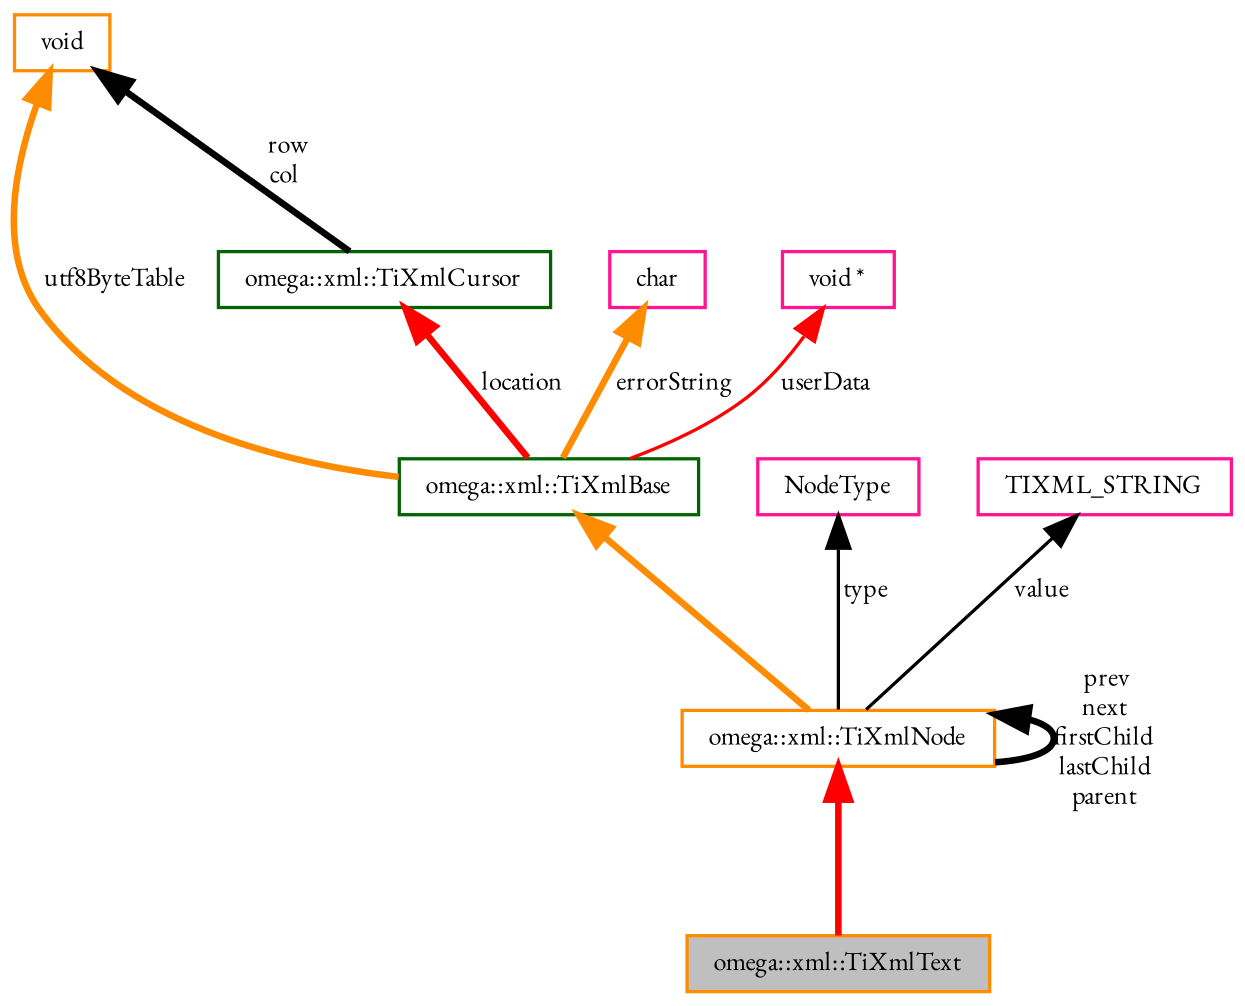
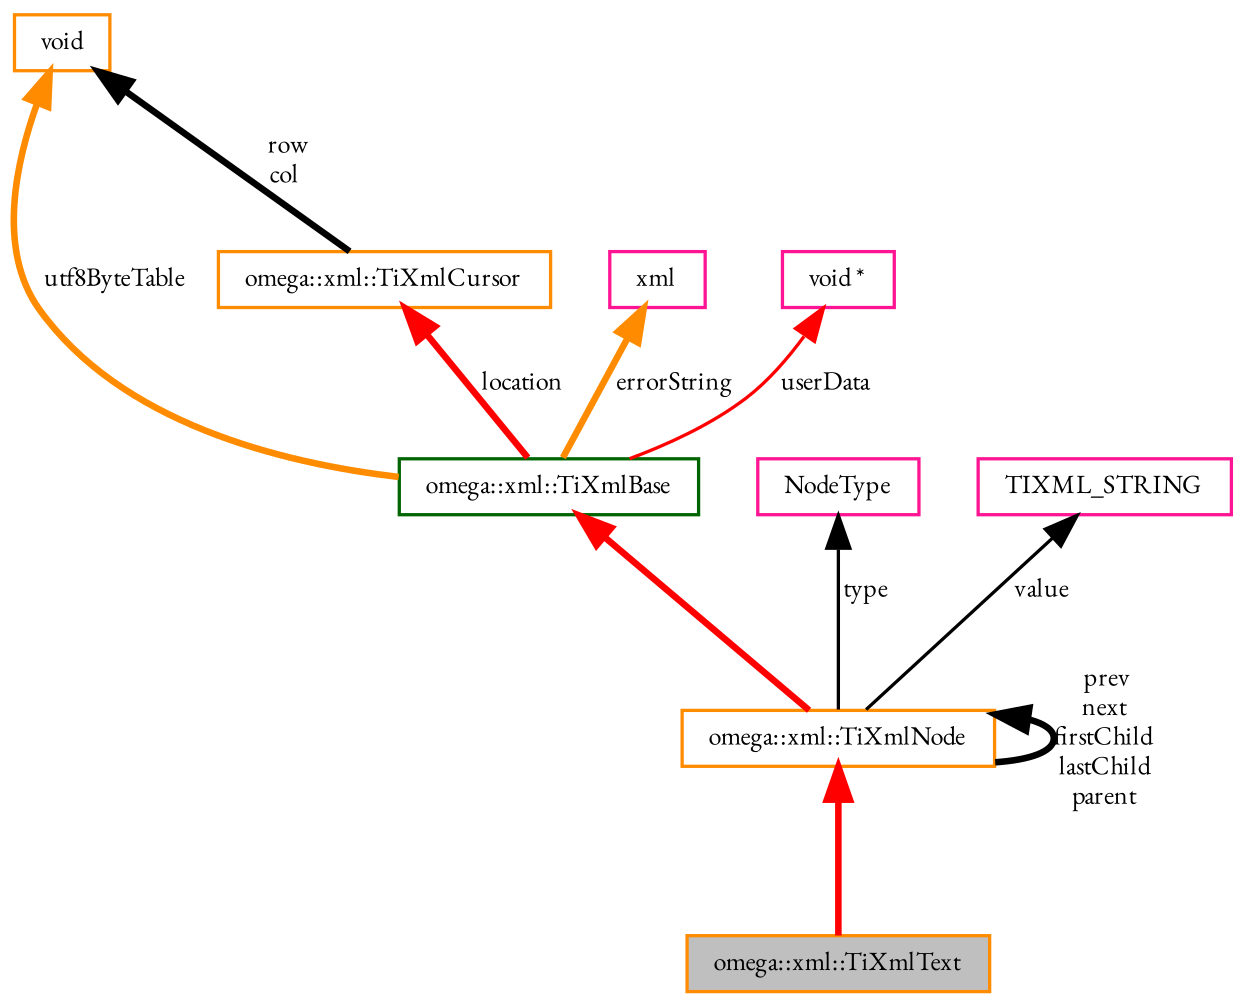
  digraph {
    fontname="EB Garamond"
    node [color=deeppink fontname="EB Garamond" fontsize=8 shape=record]
    edge [color=red dir=back fontname="EB Garamond" fontsize=8 labelfontname="FreeSans.ttf" labelfontsize=8 style=bold]
    n1 [color=darkorange fillcolor=grey75 fontcolor=black height=0.2 label="omega::xml::TiXmlText" style=filled width=0.4]
    n2 [color=darkorange height=0.2 label="omega::xml::TiXmlNode" width=0.4]
    n3 [color=darkgreen height=0.2 label="omega::xml::TiXmlBase" width=0.4]
-   n4 [color=darkgreen height=0.2 label="omega::xml::TiXmlCursor" width=0.4]
+   n4 [color=darkorange height=0.2 label="omega::xml::TiXmlCursor" width=0.4]
    n5 [color=darkorange height=0.2 label=void width=0.4]
-   n6 [height=0.2 label=char width=0.4]
+   n6 [height=0.2 label=xml width=0.4]
    n7 [height=0.2 label="void *" width=0.4]
    n8 [height=0.2 label=NodeType width=0.4]
    n9 [height=0.2 label=TIXML_STRING width=0.4]
    n2 -> n1
    n2 -> n2 [color=black label=" prev\nnext\nfirstChild\nlastChild\nparent"]
-   n3 -> n2 [color=darkorange]
+   n3 -> n2
    n4 -> n3 [label=" location"]
    n5 -> n3 [color=darkorange label=" utf8ByteTable"]
    n5 -> n4 [color=black label=" row\ncol"]
    n6 -> n3 [color=darkorange label=" errorString"]
    n7 -> n3 [label=" userData" style=solid]
    n8 -> n2 [color=black label=" type" style=solid]
    n9 -> n2 [color=black label=" value" style=solid]
  }
